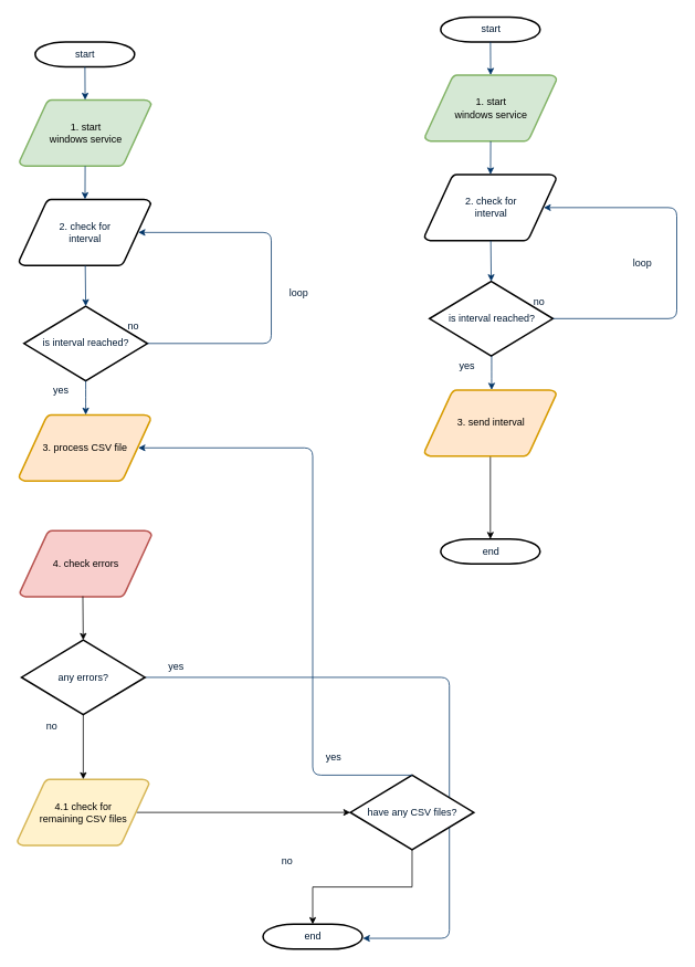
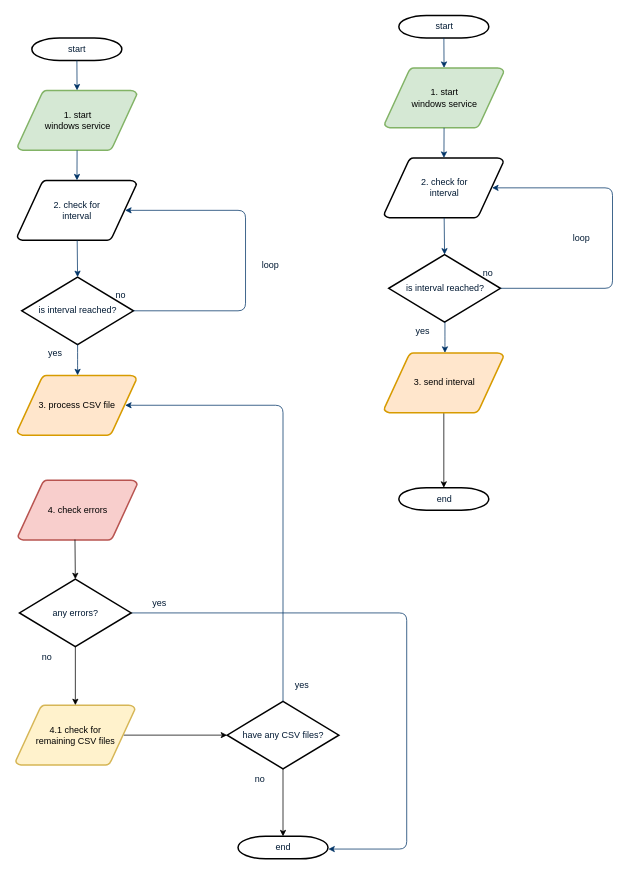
  <mxCell id="0" />
  <mxCell id="1" parent="0" />
  <mxCell id="2" value="start" style="shape=mxgraph.flowchart.terminator;fillColor=#FFFFFF;strokeColor=#000000;strokeWidth=2;gradientColor=none;gradientDirection=north;fontColor=#001933;fontStyle=0;html=1;" parent="1" vertex="1"><mxGeometry x="42" y="50" width="120" height="30" as="geometry" /></mxCell>
  <mxCell id="3" value="1. start &lt;br&gt;windows service&lt;br&gt;" style="shape=mxgraph.flowchart.data;fillColor=#d5e8d4;strokeColor=#82b366;strokeWidth=2;gradientDirection=north;fontStyle=0;html=1;" parent="1" vertex="1"><mxGeometry x="23" y="120" width="159" height="80" as="geometry" /></mxCell>
  <mxCell id="4" value="3. process CSV file" style="shape=mxgraph.flowchart.data;fillColor=#ffe6cc;strokeColor=#d79b00;strokeWidth=2;gradientDirection=north;fontStyle=0;html=1;" parent="1" vertex="1"><mxGeometry x="22.5" y="500" width="159" height="80" as="geometry" /></mxCell>
  <mxCell id="5" value="2. check for&lt;br&gt;interval" style="shape=mxgraph.flowchart.data;fillColor=#FFFFFF;strokeColor=#000000;strokeWidth=2;gradientColor=none;gradientDirection=north;fontColor=#001933;fontStyle=0;html=1;" parent="1" vertex="1"><mxGeometry x="22.5" y="240" width="159" height="80" as="geometry" /></mxCell>
  <mxCell id="6" value="is interval reached?" style="shape=mxgraph.flowchart.decision;fillColor=#FFFFFF;strokeColor=#000000;strokeWidth=2;gradientColor=none;gradientDirection=north;fontColor=#001933;fontStyle=0;html=1;" parent="1" vertex="1"><mxGeometry x="28.5" y="369" width="149" height="90" as="geometry" /></mxCell>
  <mxCell id="7" style="fontColor=#001933;fontStyle=1;strokeColor=#003366;strokeWidth=1;html=1;" parent="1" source="2" target="3" edge="1"><mxGeometry relative="1" as="geometry" /></mxCell>
  <mxCell id="8" style="fontColor=#001933;fontStyle=1;strokeColor=#003366;strokeWidth=1;html=1;" parent="1" source="3" target="5" edge="1"><mxGeometry relative="1" as="geometry" /></mxCell>
  <mxCell id="9" style="entryX=0.5;entryY=0;entryPerimeter=0;fontColor=#001933;fontStyle=1;strokeColor=#003366;strokeWidth=1;html=1;" parent="1" source="5" target="6" edge="1"><mxGeometry relative="1" as="geometry" /></mxCell>
  <mxCell id="10" value="" style="edgeStyle=elbowEdgeStyle;elbow=horizontal;exitX=1;exitY=0.5;exitPerimeter=0;fontColor=#001933;fontStyle=1;strokeColor=#003366;strokeWidth=1;html=1;entryX=0.905;entryY=0.5;entryDx=0;entryDy=0;entryPerimeter=0;" parent="1" source="6" target="5" edge="1"><mxGeometry x="381" y="28.5" width="100" height="100" as="geometry"><mxPoint x="532" y="437" as="sourcePoint" /><mxPoint x="232" y="320" as="targetPoint" /><Array as="points"><mxPoint x="327" y="390" /></Array></mxGeometry></mxCell>
  <mxCell id="11" value="no" style="text;fontColor=#001933;fontStyle=0;html=1;strokeColor=none;gradientColor=none;fillColor=none;strokeWidth=2;" parent="1" vertex="1"><mxGeometry x="152" y="380" width="40" height="26" as="geometry" /></mxCell>
  <mxCell id="12" value="" style="edgeStyle=elbowEdgeStyle;elbow=horizontal;fontColor=#001933;fontStyle=1;strokeColor=#003366;strokeWidth=1;html=1;" parent="1" source="6" target="4" edge="1"><mxGeometry width="100" height="100" as="geometry"><mxPoint y="90" as="sourcePoint" x="-218" /><mxPoint x="-118" as="targetPoint" y="-10" /></mxGeometry></mxCell>
  <mxCell id="13" style="edgeStyle=orthogonalEdgeStyle;rounded=0;orthogonalLoop=1;jettySize=auto;html=1;entryX=0;entryY=0.5;entryDx=0;entryDy=0;entryPerimeter=0;exitX=0.905;exitY=0.5;exitDx=0;exitDy=0;exitPerimeter=0;" parent="1" source="14" target="20" edge="1"><mxGeometry relative="1" as="geometry" /></mxCell>
  <mxCell id="14" value="4.1 check for &lt;br&gt;remaining CSV files" style="shape=mxgraph.flowchart.data;fillColor=#fff2cc;strokeColor=#d6b656;strokeWidth=2;gradientDirection=north;fontStyle=0;html=1;" parent="1" vertex="1"><mxGeometry x="20.5" y="940" width="159" height="80" as="geometry" /></mxCell>
  <mxCell id="15" value="yes" style="text;fontColor=#001933;fontStyle=0;html=1;strokeColor=none;gradientColor=none;fillColor=none;strokeWidth=2;align=center;" parent="1" vertex="1"><mxGeometry x="53" y="457" width="40" height="26" as="geometry" /></mxCell>
  <mxCell id="16" value="end" style="shape=mxgraph.flowchart.terminator;fillColor=#FFFFFF;strokeColor=#000000;strokeWidth=2;gradientColor=none;gradientDirection=north;fontColor=#001933;fontStyle=0;html=1;" parent="1" vertex="1"><mxGeometry x="317" y="1115" width="120" height="30" as="geometry" /></mxCell>
  <mxCell id="17" value="" style="edgeStyle=elbowEdgeStyle;elbow=vertical;entryX=1.004;entryY=0.565;entryPerimeter=0;fontColor=#001933;fontStyle=1;strokeColor=#003366;strokeWidth=1;html=1;exitX=1;exitY=0.5;exitDx=0;exitDy=0;exitPerimeter=0;entryDx=0;entryDy=0;" parent="1" source="24" target="16" edge="1"><mxGeometry x="240.5" y="-520" width="100" height="100" as="geometry"><mxPoint x="722" y="710" as="sourcePoint" /><mxPoint x="122.5" y="-530" as="targetPoint" /><Array as="points"><mxPoint x="542" y="970" /><mxPoint x="482" y="817" /><mxPoint x="722" y="830" /></Array></mxGeometry></mxCell>
  <mxCell id="18" value="loop" style="text;fontColor=#001933;fontStyle=0;html=1;strokeColor=none;gradientColor=none;fillColor=none;strokeWidth=2;" parent="1" vertex="1"><mxGeometry x="762" y="304" width="40" height="26" as="geometry" /></mxCell>
  <mxCell id="19" style="edgeStyle=orthogonalEdgeStyle;rounded=0;orthogonalLoop=1;jettySize=auto;html=1;entryX=0.5;entryY=0;entryDx=0;entryDy=0;entryPerimeter=0;" parent="1" source="20" target="16" edge="1"><mxGeometry relative="1" as="geometry"><mxPoint x="378" y="1108" as="targetPoint" /></mxGeometry></mxCell>
- <mxCell id="20" value="have any CSV files?" style="shape=mxgraph.flowchart.decision;fillColor=#FFFFFF;strokeColor=#000000;strokeWidth=2;gradientColor=none;gradientDirection=north;fontColor=#001933;fontStyle=0;html=1;" parent="1" vertex="1"><mxGeometry x="422.5" y="935" width="149" height="90" as="geometry" /></mxCell>
+ <mxCell id="20" value="have any CSV files?" style="shape=mxgraph.flowchart.decision;fillColor=#FFFFFF;strokeColor=#000000;strokeWidth=2;gradientColor=none;gradientDirection=north;fontColor=#001933;fontStyle=0;html=1;" parent="1" vertex="1"><mxGeometry x="302.5" y="935" width="149" height="90" as="geometry" /></mxCell>
  <mxCell id="21" value="" style="edgeStyle=elbowEdgeStyle;elbow=horizontal;exitX=0.5;exitY=0;exitPerimeter=0;fontColor=#001933;fontStyle=1;strokeColor=#003366;strokeWidth=1;html=1;entryX=0.905;entryY=0.5;entryDx=0;entryDy=0;entryPerimeter=0;exitDx=0;exitDy=0;" parent="1" source="20" target="4" edge="1"><mxGeometry x="447" y="143.5" width="100" height="100" as="geometry"><mxPoint x="244" y="540" as="sourcePoint" /><mxPoint x="232" y="395" as="targetPoint" /><Array as="points"><mxPoint x="377" y="760" /><mxPoint x="522" y="560" /></Array></mxGeometry></mxCell>
  <mxCell id="22" value="yes" style="text;fontColor=#001933;fontStyle=0;html=1;strokeColor=none;gradientColor=none;fillColor=none;strokeWidth=2;align=center;" parent="1" vertex="1"><mxGeometry x="382" y="900" width="40" height="26" as="geometry" /></mxCell>
  <mxCell id="23" value="4. check errors" style="shape=mxgraph.flowchart.data;fillColor=#f8cecc;strokeColor=#b85450;strokeWidth=2;gradientDirection=north;fontStyle=0;html=1;" parent="1" vertex="1"><mxGeometry x="23.5" y="640" width="159" height="80" as="geometry" /></mxCell>
  <mxCell id="24" value="any errors?" style="shape=mxgraph.flowchart.decision;fillColor=#FFFFFF;strokeColor=#000000;strokeWidth=2;gradientColor=none;gradientDirection=north;fontColor=#001933;fontStyle=0;html=1;" parent="1" vertex="1"><mxGeometry x="25.5" y="772" width="149" height="90" as="geometry" /></mxCell>
  <mxCell id="25" value="" style="endArrow=classic;html=1;exitX=0.478;exitY=0.989;exitDx=0;exitDy=0;exitPerimeter=0;entryX=0.5;entryY=0;entryDx=0;entryDy=0;entryPerimeter=0;" parent="1" source="23" target="24" edge="1"><mxGeometry width="50" height="50" relative="1" as="geometry"><mxPoint x="22" y="790" as="sourcePoint" /><mxPoint x="72" y="740" as="targetPoint" /></mxGeometry></mxCell>
  <mxCell id="26" value="" style="endArrow=classic;html=1;entryX=0.5;entryY=0;entryDx=0;entryDy=0;entryPerimeter=0;exitX=0.5;exitY=1;exitDx=0;exitDy=0;exitPerimeter=0;" parent="1" source="24" target="14" edge="1"><mxGeometry width="50" height="50" relative="1" as="geometry"><mxPoint x="-18" y="920" as="sourcePoint" /><mxPoint x="32" y="870" as="targetPoint" /></mxGeometry></mxCell>
  <mxCell id="27" value="no" style="text;fontColor=#001933;fontStyle=0;html=1;strokeColor=none;gradientColor=none;fillColor=none;strokeWidth=2;align=center;" parent="1" vertex="1"><mxGeometry x="42" y="862" width="40" height="26" as="geometry" /></mxCell>
  <mxCell id="28" value="yes" style="text;fontColor=#001933;fontStyle=0;html=1;strokeColor=none;gradientColor=none;fillColor=none;strokeWidth=2;align=center;" parent="1" vertex="1"><mxGeometry x="192" y="790" width="40" height="26" as="geometry" /></mxCell>
  <mxCell id="29" value="no" style="text;fontColor=#001933;fontStyle=0;html=1;strokeColor=none;gradientColor=none;fillColor=none;strokeWidth=2;align=center;" parent="1" vertex="1"><mxGeometry x="326" y="1025" width="40" height="26" as="geometry" /></mxCell>
  <mxCell id="30" value="start" style="shape=mxgraph.flowchart.terminator;fillColor=#FFFFFF;strokeColor=#000000;strokeWidth=2;gradientColor=none;gradientDirection=north;fontColor=#001933;fontStyle=0;html=1;" vertex="1" parent="1"><mxGeometry x="531.5" y="20" width="120" height="30" as="geometry" /></mxCell>
  <mxCell id="31" value="1. start &lt;br&gt;windows service&lt;br&gt;" style="shape=mxgraph.flowchart.data;fillColor=#d5e8d4;strokeColor=#82b366;strokeWidth=2;gradientDirection=north;fontStyle=0;html=1;" vertex="1" parent="1"><mxGeometry x="512.5" y="90" width="159" height="80" as="geometry" /></mxCell>
  <mxCell id="32" style="edgeStyle=orthogonalEdgeStyle;rounded=0;orthogonalLoop=1;jettySize=auto;html=1;entryX=0.5;entryY=0;entryDx=0;entryDy=0;entryPerimeter=0;" edge="1" parent="1" source="33" target="43"><mxGeometry relative="1" as="geometry" /></mxCell>
  <mxCell id="33" value="3. send interval" style="shape=mxgraph.flowchart.data;fillColor=#ffe6cc;strokeColor=#d79b00;strokeWidth=2;gradientDirection=north;fontStyle=0;html=1;" vertex="1" parent="1"><mxGeometry x="512" y="470" width="159" height="80" as="geometry" /></mxCell>
  <mxCell id="34" value="2. check for&lt;br&gt;interval" style="shape=mxgraph.flowchart.data;fillColor=#FFFFFF;strokeColor=#000000;strokeWidth=2;gradientColor=none;gradientDirection=north;fontColor=#001933;fontStyle=0;html=1;" vertex="1" parent="1"><mxGeometry x="512" y="210" width="159" height="80" as="geometry" /></mxCell>
  <mxCell id="35" value="is interval reached?" style="shape=mxgraph.flowchart.decision;fillColor=#FFFFFF;strokeColor=#000000;strokeWidth=2;gradientColor=none;gradientDirection=north;fontColor=#001933;fontStyle=0;html=1;" vertex="1" parent="1"><mxGeometry x="518" y="339" width="149" height="90" as="geometry" /></mxCell>
  <mxCell id="36" style="fontColor=#001933;fontStyle=1;strokeColor=#003366;strokeWidth=1;html=1;" edge="1" parent="1" source="30" target="31"><mxGeometry relative="1" as="geometry" /></mxCell>
  <mxCell id="37" style="fontColor=#001933;fontStyle=1;strokeColor=#003366;strokeWidth=1;html=1;" edge="1" parent="1" source="31" target="34"><mxGeometry relative="1" as="geometry" /></mxCell>
  <mxCell id="38" style="entryX=0.5;entryY=0;entryPerimeter=0;fontColor=#001933;fontStyle=1;strokeColor=#003366;strokeWidth=1;html=1;" edge="1" parent="1" source="34" target="35"><mxGeometry relative="1" as="geometry" /></mxCell>
  <mxCell id="39" value="" style="edgeStyle=elbowEdgeStyle;elbow=horizontal;exitX=1;exitY=0.5;exitPerimeter=0;fontColor=#001933;fontStyle=1;strokeColor=#003366;strokeWidth=1;html=1;entryX=0.905;entryY=0.5;entryDx=0;entryDy=0;entryPerimeter=0;" edge="1" parent="1" source="35" target="34"><mxGeometry x="870.5" y="-1.5" width="100" height="100" as="geometry"><mxPoint x="1021.5" y="407" as="sourcePoint" /><mxPoint x="721.5" y="290" as="targetPoint" /><Array as="points"><mxPoint x="816.5" y="360" /></Array></mxGeometry></mxCell>
  <mxCell id="40" value="no" style="text;fontColor=#001933;fontStyle=0;html=1;strokeColor=none;gradientColor=none;fillColor=none;strokeWidth=2;" vertex="1" parent="1"><mxGeometry x="641.5" y="350" width="40" height="26" as="geometry" /></mxCell>
  <mxCell id="41" value="" style="edgeStyle=elbowEdgeStyle;elbow=horizontal;fontColor=#001933;fontStyle=1;strokeColor=#003366;strokeWidth=1;html=1;" edge="1" parent="1" source="35" target="33"><mxGeometry x="489.5" y="-30" width="100" height="100" as="geometry"><mxPoint x="271.5" y="60" as="sourcePoint" /><mxPoint x="371.5" y="-40" as="targetPoint" /></mxGeometry></mxCell>
  <mxCell id="42" value="yes" style="text;fontColor=#001933;fontStyle=0;html=1;strokeColor=none;gradientColor=none;fillColor=none;strokeWidth=2;align=center;" vertex="1" parent="1"><mxGeometry x="542.5" y="427" width="40" height="26" as="geometry" /></mxCell>
  <mxCell id="43" value="end" style="shape=mxgraph.flowchart.terminator;fillColor=#FFFFFF;strokeColor=#000000;strokeWidth=2;gradientColor=none;gradientDirection=north;fontColor=#001933;fontStyle=0;html=1;" vertex="1" parent="1"><mxGeometry x="531.5" y="650" width="120" height="30" as="geometry" /></mxCell>
  <mxCell id="44" value="loop" style="text;fontColor=#001933;fontStyle=0;html=1;strokeColor=none;gradientColor=none;fillColor=none;strokeWidth=2;" vertex="1" parent="1"><mxGeometry x="347" y="340" width="40" height="26" as="geometry" /></mxCell>
